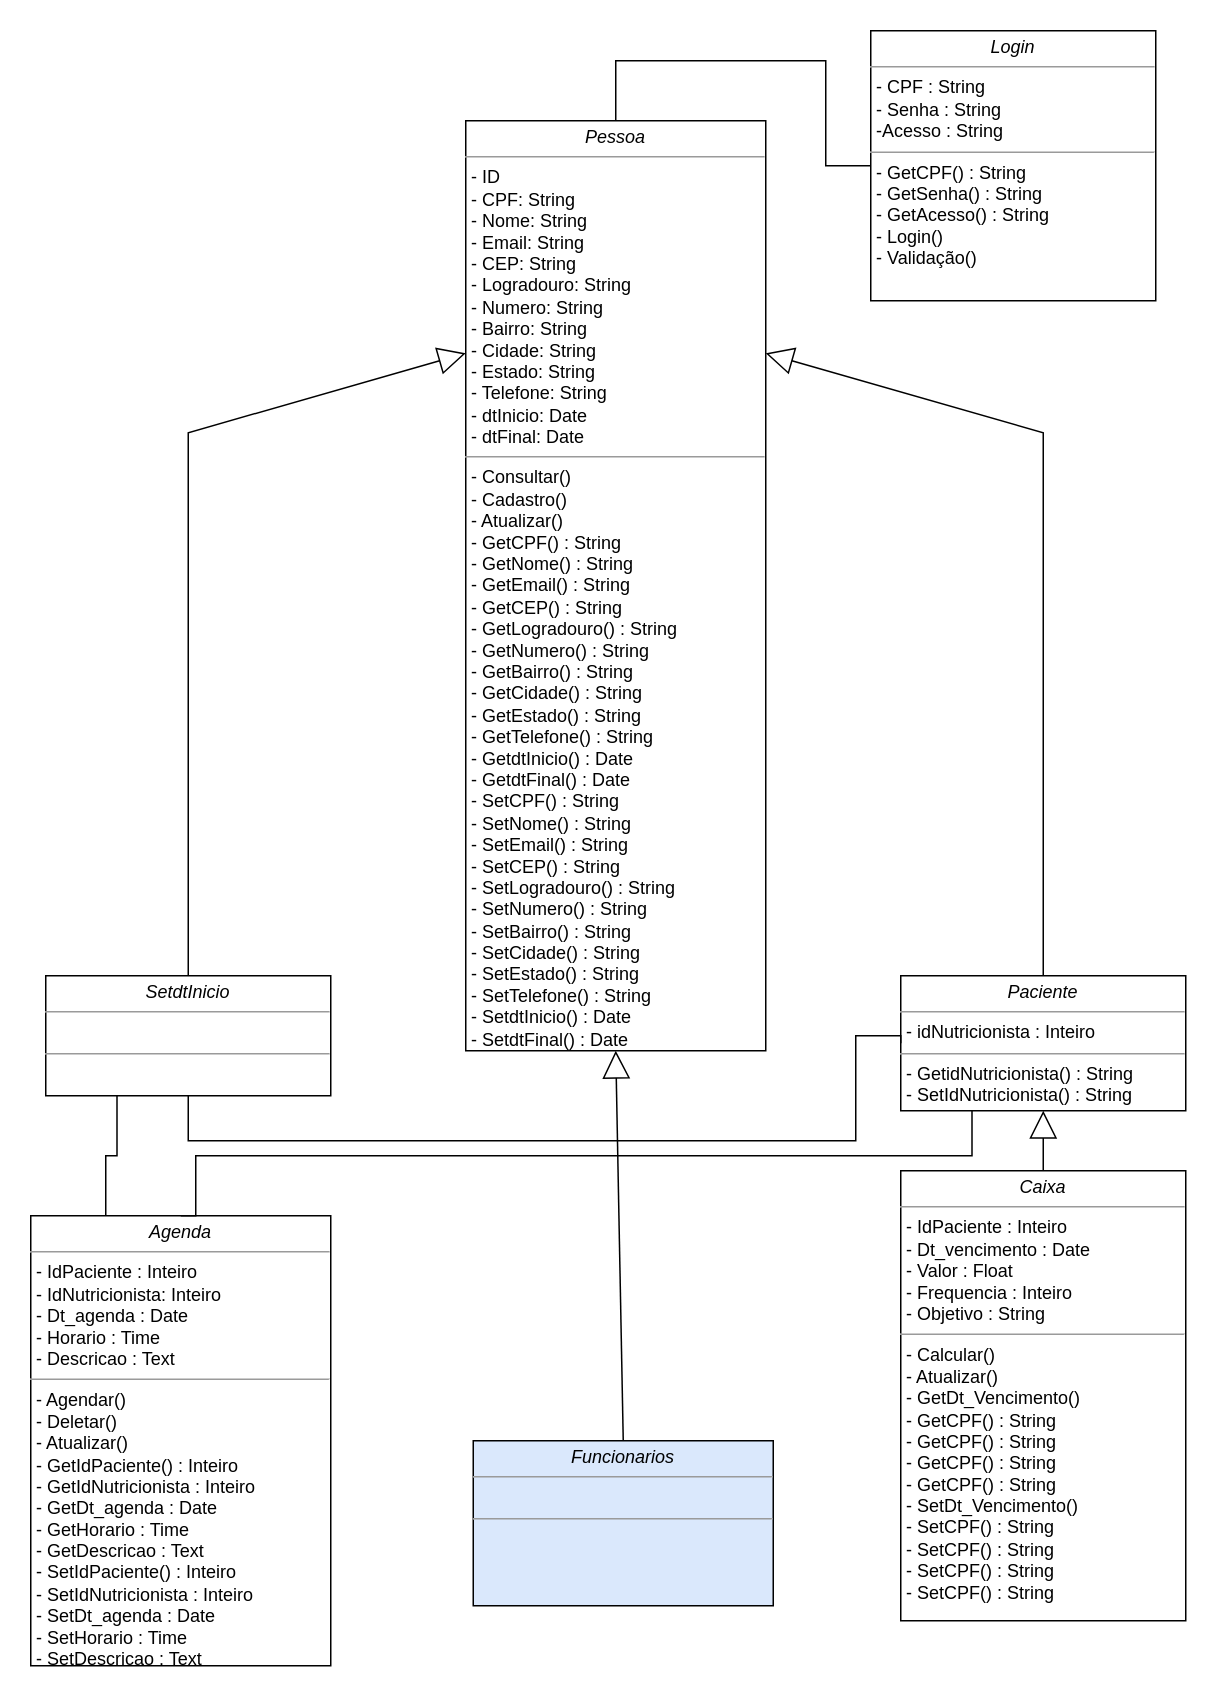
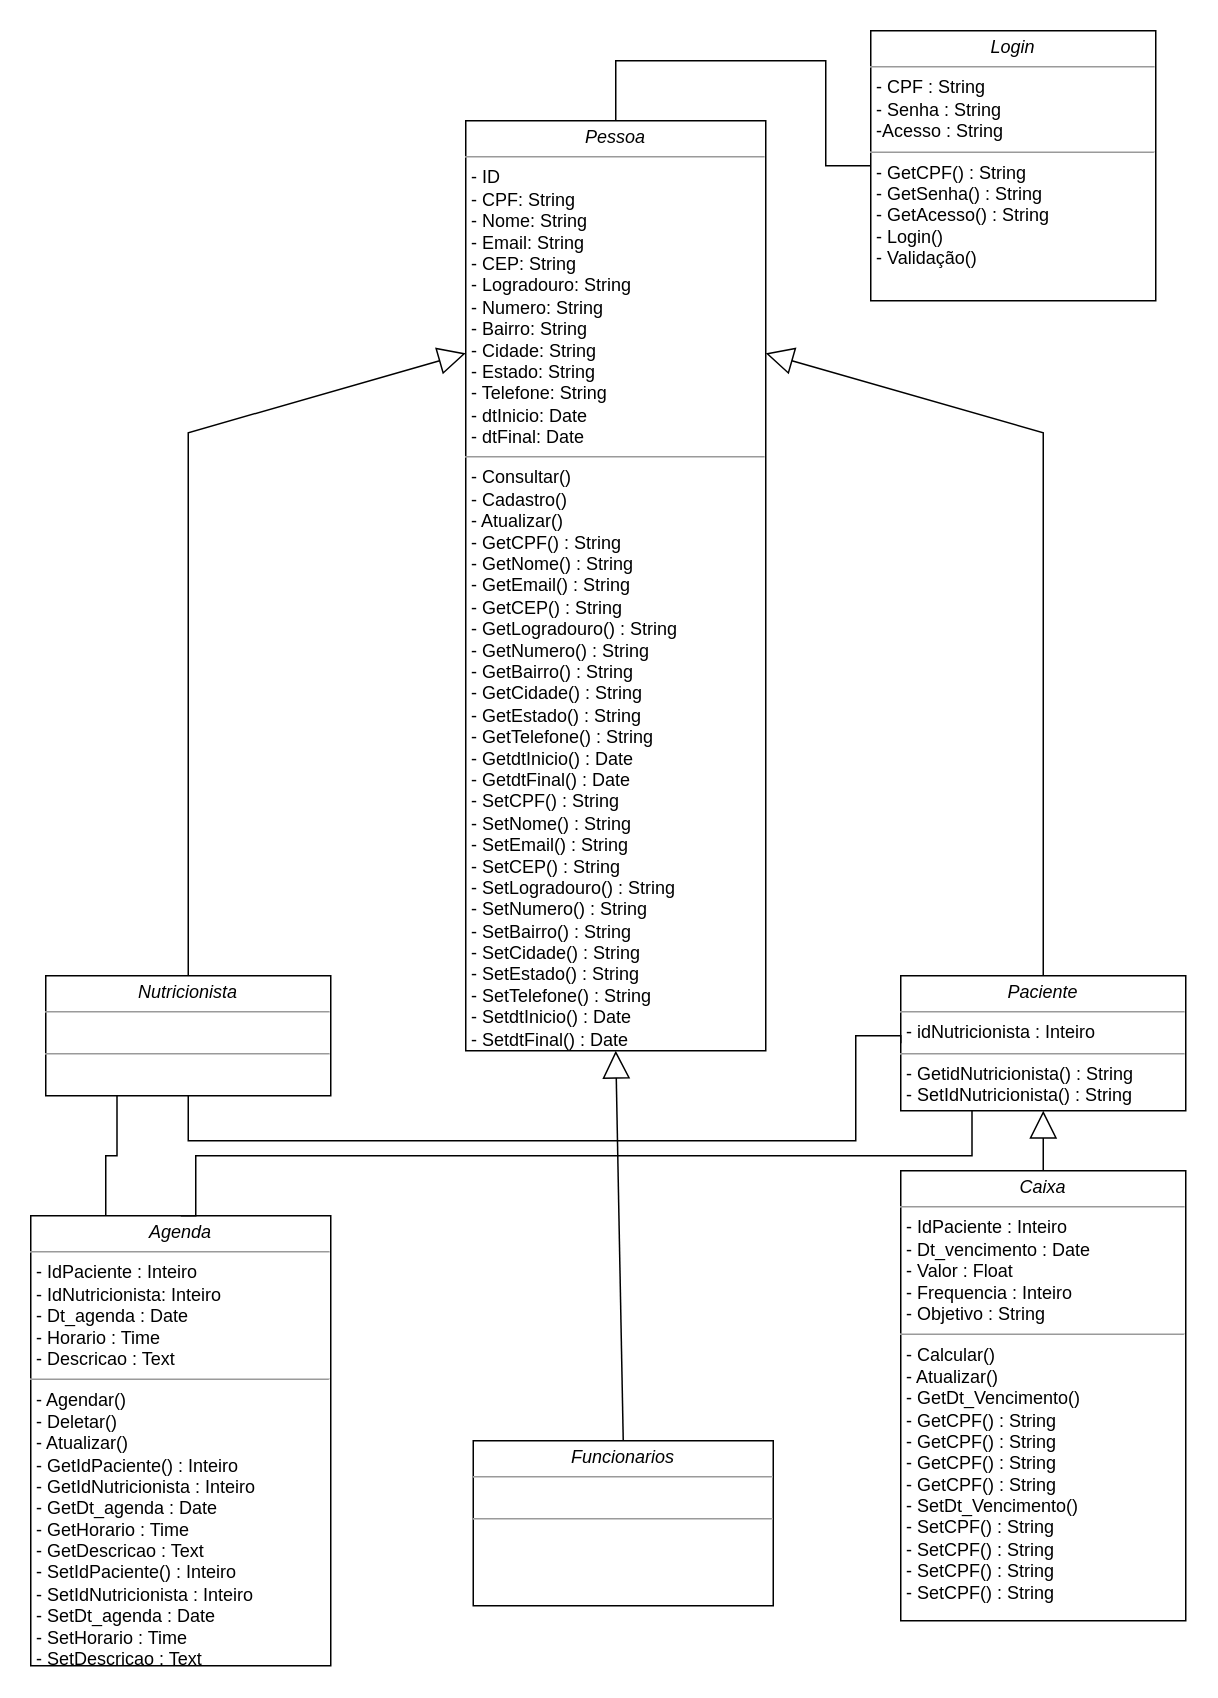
  <mxCell id="0" />
  <mxCell id="1" parent="0" />
- <mxCell id="2" value="&lt;p style=&quot;margin: 0px ; margin-top: 4px ; text-align: center&quot;&gt;&lt;i&gt;SetdtInicio&lt;/i&gt;&lt;/p&gt;&lt;hr size=&quot;1&quot;&gt;&lt;p style=&quot;margin: 0px ; margin-left: 4px&quot;&gt;&lt;br&gt;&lt;/p&gt;&lt;hr size=&quot;1&quot;&gt;&lt;p style=&quot;margin: 0px 0px 0px 4px&quot;&gt;&lt;br&gt;&lt;br&gt;&lt;/p&gt;" style="verticalAlign=top;align=left;overflow=fill;fontSize=12;fontFamily=Helvetica;html=1;rounded=0;shadow=0;comic=0;labelBackgroundColor=none;strokeWidth=1" parent="1" vertex="1"><mxGeometry x="30" y="650" width="190" height="80" as="geometry" /></mxCell>
- <mxCell id="3" value="&lt;p style=&quot;margin: 0px ; margin-top: 4px ; text-align: center&quot;&gt;&lt;i&gt;Funcionarios&lt;/i&gt;&lt;/p&gt;&lt;hr size=&quot;1&quot;&gt;&lt;p style=&quot;margin: 0px ; margin-left: 4px&quot;&gt;&lt;br&gt;&lt;/p&gt;&lt;hr size=&quot;1&quot;&gt;&lt;p style=&quot;margin: 0px 0px 0px 4px&quot;&gt;&lt;br&gt;&lt;/p&gt;" style="verticalAlign=top;align=left;overflow=fill;fontSize=12;fontFamily=Helvetica;html=1;rounded=0;shadow=0;comic=0;labelBackgroundColor=none;strokeWidth=1;fillColor=#dae8fc;" vertex="1" parent="1"><mxGeometry x="315" y="960" width="200" height="110" as="geometry" /></mxCell>
+ <mxCell id="2" value="&lt;p style=&quot;margin: 0px ; margin-top: 4px ; text-align: center&quot;&gt;&lt;i&gt;Nutricionista&lt;/i&gt;&lt;/p&gt;&lt;hr size=&quot;1&quot;&gt;&lt;p style=&quot;margin: 0px ; margin-left: 4px&quot;&gt;&lt;br&gt;&lt;/p&gt;&lt;hr size=&quot;1&quot;&gt;&lt;p style=&quot;margin: 0px 0px 0px 4px&quot;&gt;&lt;br&gt;&lt;br&gt;&lt;/p&gt;" style="verticalAlign=top;align=left;overflow=fill;fontSize=12;fontFamily=Helvetica;html=1;rounded=0;shadow=0;comic=0;labelBackgroundColor=none;strokeWidth=1" parent="1" vertex="1"><mxGeometry x="30" y="650" width="190" height="80" as="geometry" /></mxCell>
+ <mxCell id="3" value="&lt;p style=&quot;margin: 0px ; margin-top: 4px ; text-align: center&quot;&gt;&lt;i&gt;Funcionarios&lt;/i&gt;&lt;/p&gt;&lt;hr size=&quot;1&quot;&gt;&lt;p style=&quot;margin: 0px ; margin-left: 4px&quot;&gt;&lt;br&gt;&lt;/p&gt;&lt;hr size=&quot;1&quot;&gt;&lt;p style=&quot;margin: 0px 0px 0px 4px&quot;&gt;&lt;br&gt;&lt;/p&gt;" style="verticalAlign=top;align=left;overflow=fill;fontSize=12;fontFamily=Helvetica;html=1;rounded=0;shadow=0;comic=0;labelBackgroundColor=none;strokeWidth=1" vertex="1" parent="1"><mxGeometry x="315" y="960" width="200" height="110" as="geometry" /></mxCell>
  <mxCell id="4" value="&lt;p style=&quot;margin: 0px ; margin-top: 4px ; text-align: center&quot;&gt;&lt;i&gt;Paciente&lt;/i&gt;&lt;/p&gt;&lt;hr size=&quot;1&quot;&gt;&lt;p style=&quot;margin: 0px ; margin-left: 4px&quot;&gt;- idNutricionista : Inteiro&lt;br&gt;&lt;/p&gt;&lt;hr size=&quot;1&quot;&gt;&lt;p style=&quot;margin: 0px 0px 0px 4px&quot;&gt;- GetidNutricionista() : String&lt;br&gt;&lt;/p&gt;&lt;p style=&quot;margin: 0px 0px 0px 4px&quot;&gt;- SetIdNutricionista() : String&lt;/p&gt;" style="verticalAlign=top;align=left;overflow=fill;fontSize=12;fontFamily=Helvetica;html=1;rounded=0;shadow=0;comic=0;labelBackgroundColor=none;strokeWidth=1" vertex="1" parent="1"><mxGeometry x="600" y="650" width="190" height="90" as="geometry" /></mxCell>
  <mxCell id="5" value="&lt;p style=&quot;margin: 0px ; margin-top: 4px ; text-align: center&quot;&gt;&lt;i&gt;Pessoa&lt;/i&gt;&lt;/p&gt;&lt;hr size=&quot;1&quot;&gt;&lt;p style=&quot;margin: 0px ; margin-left: 4px&quot;&gt;- ID&lt;/p&gt;&lt;p style=&quot;margin: 0px ; margin-left: 4px&quot;&gt;- CPF: String&lt;br&gt;- Nome: String&lt;/p&gt;&lt;p style=&quot;margin: 0px ; margin-left: 4px&quot;&gt;- Email: String&lt;/p&gt;&lt;p style=&quot;margin: 0px ; margin-left: 4px&quot;&gt;- CEP: String&lt;/p&gt;&lt;p style=&quot;margin: 0px ; margin-left: 4px&quot;&gt;- Logradouro: String&lt;/p&gt;&lt;p style=&quot;margin: 0px ; margin-left: 4px&quot;&gt;- Numero: String&lt;/p&gt;&lt;p style=&quot;margin: 0px ; margin-left: 4px&quot;&gt;- Bairro: String&lt;/p&gt;&lt;p style=&quot;margin: 0px ; margin-left: 4px&quot;&gt;- Cidade: String&lt;/p&gt;&lt;p style=&quot;margin: 0px ; margin-left: 4px&quot;&gt;- Estado: String&lt;/p&gt;&lt;p style=&quot;margin: 0px ; margin-left: 4px&quot;&gt;- Telefone: String&lt;/p&gt;&lt;p style=&quot;margin: 0px ; margin-left: 4px&quot;&gt;- dtInicio: Date&lt;/p&gt;&lt;p style=&quot;margin: 0px ; margin-left: 4px&quot;&gt;- dtFinal: Date&lt;br&gt;&lt;/p&gt;&lt;hr size=&quot;1&quot;&gt;&lt;p style=&quot;margin: 0px 0px 0px 4px&quot;&gt;&lt;span&gt;- Consultar()&lt;/span&gt;&lt;br&gt;&lt;/p&gt;&lt;p style=&quot;margin: 0px 0px 0px 4px&quot;&gt;- Cadastro()&lt;/p&gt;&lt;p style=&quot;margin: 0px 0px 0px 4px&quot;&gt;- Atualizar()&lt;/p&gt;&lt;p style=&quot;margin: 0px 0px 0px 4px&quot;&gt;- GetCPF() : String&lt;br&gt;- GetNome() : String&lt;/p&gt;&lt;p style=&quot;margin: 0px 0px 0px 4px&quot;&gt;- GetEmail() :&amp;nbsp;String&lt;/p&gt;&lt;p style=&quot;margin: 0px 0px 0px 4px&quot;&gt;- GetCEP() :&amp;nbsp;String&lt;/p&gt;&lt;p style=&quot;margin: 0px 0px 0px 4px&quot;&gt;- GetLogradouro() :&amp;nbsp;String&lt;/p&gt;&lt;p style=&quot;margin: 0px 0px 0px 4px&quot;&gt;- GetNumero() :&amp;nbsp;String&lt;/p&gt;&lt;p style=&quot;margin: 0px 0px 0px 4px&quot;&gt;- GetBairro() :&amp;nbsp;String&lt;/p&gt;&lt;p style=&quot;margin: 0px 0px 0px 4px&quot;&gt;- GetCidade() :&amp;nbsp;String&lt;/p&gt;&lt;p style=&quot;margin: 0px 0px 0px 4px&quot;&gt;- GetEstado() :&amp;nbsp;String&lt;/p&gt;&lt;p style=&quot;margin: 0px 0px 0px 4px&quot;&gt;- GetTelefone() :&amp;nbsp;String&lt;/p&gt;&lt;p style=&quot;margin: 0px 0px 0px 4px&quot;&gt;- GetdtInicio() :&amp;nbsp;Date&lt;/p&gt;&lt;p style=&quot;margin: 0px 0px 0px 4px&quot;&gt;- GetdtFinal() :&amp;nbsp;Date&lt;/p&gt;&lt;p style=&quot;margin: 0px 0px 0px 4px&quot;&gt;- SetCPF() : String&lt;br&gt;- SetNome() : String&lt;/p&gt;&lt;p style=&quot;margin: 0px 0px 0px 4px&quot;&gt;- SetEmail() :&amp;nbsp;String&lt;/p&gt;&lt;p style=&quot;margin: 0px 0px 0px 4px&quot;&gt;- SetCEP() :&amp;nbsp;String&lt;/p&gt;&lt;p style=&quot;margin: 0px 0px 0px 4px&quot;&gt;- SetLogradouro() :&amp;nbsp;String&lt;/p&gt;&lt;p style=&quot;margin: 0px 0px 0px 4px&quot;&gt;- SetNumero() :&amp;nbsp;String&lt;/p&gt;&lt;p style=&quot;margin: 0px 0px 0px 4px&quot;&gt;- SetBairro() :&amp;nbsp;String&lt;/p&gt;&lt;p style=&quot;margin: 0px 0px 0px 4px&quot;&gt;- SetCidade() :&amp;nbsp;String&lt;/p&gt;&lt;p style=&quot;margin: 0px 0px 0px 4px&quot;&gt;- SetEstado() :&amp;nbsp;String&lt;/p&gt;&lt;p style=&quot;margin: 0px 0px 0px 4px&quot;&gt;- SetTelefone() :&amp;nbsp;String&lt;/p&gt;&lt;p style=&quot;margin: 0px 0px 0px 4px&quot;&gt;- SetdtInicio() :&amp;nbsp;Date&lt;/p&gt;&lt;p style=&quot;margin: 0px 0px 0px 4px&quot;&gt;- SetdtFinal() :&amp;nbsp;Date&lt;/p&gt;" style="verticalAlign=top;align=left;overflow=fill;fontSize=12;fontFamily=Helvetica;html=1;rounded=0;shadow=0;comic=0;labelBackgroundColor=none;strokeWidth=1" vertex="1" parent="1"><mxGeometry x="310" y="80" width="200" height="620" as="geometry" /></mxCell>
  <mxCell id="6" value="" style="endArrow=block;endSize=16;endFill=0;html=1;rounded=0;exitX=0.5;exitY=0;exitDx=0;exitDy=0;entryX=1;entryY=0.25;entryDx=0;entryDy=0;" edge="1" parent="1" source="4" target="5"><mxGeometry width="160" relative="1" as="geometry"><mxPoint x="340" y="690" as="sourcePoint" /><mxPoint x="530" y="300" as="targetPoint" /><Array as="points"><mxPoint x="695" y="288" /></Array></mxGeometry></mxCell>
  <mxCell id="7" value="" style="endArrow=block;endSize=16;endFill=0;html=1;rounded=0;exitX=0.5;exitY=0;exitDx=0;exitDy=0;entryX=0;entryY=0.25;entryDx=0;entryDy=0;" edge="1" parent="1" source="2" target="5"><mxGeometry width="160" relative="1" as="geometry"><mxPoint x="-40" y="240" as="sourcePoint" /><mxPoint x="240" y="360" as="targetPoint" /><Array as="points"><mxPoint x="125" y="288" /></Array></mxGeometry></mxCell>
  <mxCell id="8" value="" style="endArrow=block;endSize=16;endFill=0;html=1;rounded=0;exitX=0.5;exitY=0;exitDx=0;exitDy=0;entryX=0.5;entryY=1;entryDx=0;entryDy=0;" edge="1" parent="1" source="3" target="5"><mxGeometry x="0.067" width="160" relative="1" as="geometry"><mxPoint x="605" y="689.25" as="sourcePoint" /><mxPoint x="420" y="350" as="targetPoint" /><Array as="points" /><mxPoint as="offset" /></mxGeometry></mxCell>
  <mxCell id="9" value="&lt;p style=&quot;margin: 0px ; margin-top: 4px ; text-align: center&quot;&gt;&lt;i&gt;Caixa&lt;/i&gt;&lt;/p&gt;&lt;hr size=&quot;1&quot;&gt;&lt;p style=&quot;margin: 0px ; margin-left: 4px&quot;&gt;- IdPaciente : Inteiro&lt;br&gt;&lt;/p&gt;&lt;p style=&quot;margin: 0px ; margin-left: 4px&quot;&gt;- Dt_vencimento : Date&lt;/p&gt;&lt;p style=&quot;margin: 0px ; margin-left: 4px&quot;&gt;- Valor : Float&lt;/p&gt;&lt;p style=&quot;margin: 0px ; margin-left: 4px&quot;&gt;- Frequencia : Inteiro&lt;/p&gt;&lt;p style=&quot;margin: 0px ; margin-left: 4px&quot;&gt;- Objetivo : String&amp;nbsp;&lt;/p&gt;&lt;hr size=&quot;1&quot;&gt;&lt;p style=&quot;margin: 0px 0px 0px 4px&quot;&gt;- Calcular()&lt;/p&gt;&lt;p style=&quot;margin: 0px 0px 0px 4px&quot;&gt;- Atualizar()&lt;/p&gt;&lt;p style=&quot;margin: 0px 0px 0px 4px&quot;&gt;- GetDt_Vencimento()&lt;/p&gt;&lt;p style=&quot;margin: 0px 0px 0px 4px&quot;&gt;&lt;span&gt;- GetCPF() : String&lt;/span&gt;&lt;/p&gt;&lt;p style=&quot;margin: 0px 0px 0px 4px&quot;&gt;- GetCPF() : String&lt;br&gt;&lt;/p&gt;&lt;p style=&quot;margin: 0px 0px 0px 4px&quot;&gt;- GetCPF() : String&lt;br&gt;&lt;/p&gt;&lt;p style=&quot;margin: 0px 0px 0px 4px&quot;&gt;- GetCPF() : String&lt;br&gt;&lt;/p&gt;&lt;p style=&quot;margin: 0px 0px 0px 4px&quot;&gt;- SetDt_Vencimento()&lt;/p&gt;&lt;p style=&quot;margin: 0px 0px 0px 4px&quot;&gt;- SetCPF() : String&lt;/p&gt;&lt;p style=&quot;margin: 0px 0px 0px 4px&quot;&gt;- SetCPF() : String&lt;br&gt;&lt;/p&gt;&lt;p style=&quot;margin: 0px 0px 0px 4px&quot;&gt;- SetCPF() : String&lt;br&gt;&lt;/p&gt;&lt;p style=&quot;margin: 0px 0px 0px 4px&quot;&gt;- SetCPF() : String&lt;/p&gt;" style="verticalAlign=top;align=left;overflow=fill;fontSize=12;fontFamily=Helvetica;html=1;rounded=0;shadow=0;comic=0;labelBackgroundColor=none;strokeWidth=1" vertex="1" parent="1"><mxGeometry x="600" y="780" width="190" height="300" as="geometry" /></mxCell>
  <mxCell id="10" value="" style="endArrow=block;endSize=16;endFill=0;html=1;rounded=0;exitX=0.5;exitY=0;exitDx=0;exitDy=0;entryX=0.5;entryY=1;entryDx=0;entryDy=0;" edge="1" parent="1" source="9" target="4"><mxGeometry width="160" relative="1" as="geometry"><mxPoint x="640" y="740" as="sourcePoint" /><mxPoint x="800" y="740" as="targetPoint" /></mxGeometry></mxCell>
  <mxCell id="11" value="" style="endArrow=none;html=1;edgeStyle=orthogonalEdgeStyle;rounded=0;exitX=0.5;exitY=1;exitDx=0;exitDy=0;entryX=0;entryY=0.5;entryDx=0;entryDy=0;" edge="1" parent="1" source="2" target="4"><mxGeometry relative="1" as="geometry"><mxPoint x="180" y="770" as="sourcePoint" /><mxPoint x="340" y="770" as="targetPoint" /><Array as="points"><mxPoint x="125" y="760" /><mxPoint x="570" y="760" /><mxPoint x="570" y="690" /></Array></mxGeometry></mxCell>
  <mxCell id="12" value="&lt;p style=&quot;margin: 0px ; margin-top: 4px ; text-align: center&quot;&gt;&lt;i&gt;Login&lt;/i&gt;&lt;/p&gt;&lt;hr size=&quot;1&quot;&gt;&lt;p style=&quot;margin: 0px ; margin-left: 4px&quot;&gt;- CPF : String&lt;/p&gt;&lt;p style=&quot;margin: 0px ; margin-left: 4px&quot;&gt;- Senha : String&lt;/p&gt;&lt;p style=&quot;margin: 0px ; margin-left: 4px&quot;&gt;-Acesso : String&lt;/p&gt;&lt;hr size=&quot;1&quot;&gt;&lt;p style=&quot;margin: 0px 0px 0px 4px&quot;&gt;- GetCPF() : String&lt;/p&gt;&lt;p style=&quot;margin: 0px 0px 0px 4px&quot;&gt;- GetSenha() : String&lt;/p&gt;&lt;p style=&quot;margin: 0px 0px 0px 4px&quot;&gt;- GetAcesso() : String&lt;/p&gt;&lt;p style=&quot;margin: 0px 0px 0px 4px&quot;&gt;- Login()&lt;/p&gt;&lt;p style=&quot;margin: 0px 0px 0px 4px&quot;&gt;- Validação()&lt;br&gt;&lt;br&gt;&lt;/p&gt;" style="verticalAlign=top;align=left;overflow=fill;fontSize=12;fontFamily=Helvetica;html=1;rounded=0;shadow=0;comic=0;labelBackgroundColor=none;strokeWidth=1" vertex="1" parent="1"><mxGeometry x="580" y="20" width="190" height="180" as="geometry" /></mxCell>
  <mxCell id="13" value="" style="endArrow=none;html=1;edgeStyle=orthogonalEdgeStyle;rounded=0;entryX=0;entryY=0.5;entryDx=0;entryDy=0;exitX=0.5;exitY=0;exitDx=0;exitDy=0;" edge="1" parent="1" source="5" target="12"><mxGeometry relative="1" as="geometry"><mxPoint x="415" y="109.5" as="sourcePoint" /><mxPoint x="575" y="109.5" as="targetPoint" /><Array as="points"><mxPoint x="410" y="40" /><mxPoint x="550" y="40" /><mxPoint x="550" y="110" /></Array></mxGeometry></mxCell>
  <mxCell id="14" value="&lt;p style=&quot;margin: 0px ; margin-top: 4px ; text-align: center&quot;&gt;&lt;i&gt;Agenda&lt;/i&gt;&lt;/p&gt;&lt;hr size=&quot;1&quot;&gt;&lt;p style=&quot;margin: 0px ; margin-left: 4px&quot;&gt;- IdPaciente : Inteiro&lt;/p&gt;&lt;p style=&quot;margin: 0px ; margin-left: 4px&quot;&gt;- IdNutricionista: Inteiro&lt;/p&gt;&lt;p style=&quot;margin: 0px ; margin-left: 4px&quot;&gt;- Dt_agenda : Date&lt;/p&gt;&lt;p style=&quot;margin: 0px ; margin-left: 4px&quot;&gt;- Horario : Time&lt;/p&gt;&lt;p style=&quot;margin: 0px ; margin-left: 4px&quot;&gt;- Descricao : Text&lt;/p&gt;&lt;hr size=&quot;1&quot;&gt;&lt;p style=&quot;margin: 0px 0px 0px 4px&quot;&gt;- Agendar()&lt;/p&gt;&lt;p style=&quot;margin: 0px 0px 0px 4px&quot;&gt;- Deletar()&lt;/p&gt;&lt;p style=&quot;margin: 0px 0px 0px 4px&quot;&gt;- Atualizar()&lt;/p&gt;&lt;p style=&quot;margin: 0px 0px 0px 4px&quot;&gt;- GetIdPaciente() : Inteiro&lt;/p&gt;&lt;p style=&quot;margin: 0px 0px 0px 4px&quot;&gt;- GetIdNutricionista : Inteiro&lt;/p&gt;&lt;p style=&quot;margin: 0px 0px 0px 4px&quot;&gt;- GetDt_agenda : Date&lt;/p&gt;&lt;p style=&quot;margin: 0px 0px 0px 4px&quot;&gt;- GetHorario : Time&lt;/p&gt;&lt;p style=&quot;margin: 0px 0px 0px 4px&quot;&gt;- GetDescricao : Text&lt;/p&gt;&lt;p style=&quot;margin: 0px 0px 0px 4px&quot;&gt;- SetIdPaciente() : Inteiro&lt;/p&gt;&lt;p style=&quot;margin: 0px 0px 0px 4px&quot;&gt;- SetIdNutricionista : Inteiro&lt;/p&gt;&lt;p style=&quot;margin: 0px 0px 0px 4px&quot;&gt;- SetDt_agenda : Date&lt;/p&gt;&lt;p style=&quot;margin: 0px 0px 0px 4px&quot;&gt;- SetHorario : Time&lt;/p&gt;&lt;p style=&quot;margin: 0px 0px 0px 4px&quot;&gt;- SetDescricao : Text&lt;/p&gt;" style="verticalAlign=top;align=left;overflow=fill;fontSize=12;fontFamily=Helvetica;html=1;rounded=0;shadow=0;comic=0;labelBackgroundColor=none;strokeWidth=1" vertex="1" parent="1"><mxGeometry x="20" y="810" width="200" height="300" as="geometry" /></mxCell>
  <mxCell id="15" value="" style="endArrow=none;html=1;edgeStyle=orthogonalEdgeStyle;rounded=0;exitX=0.5;exitY=0;exitDx=0;exitDy=0;entryX=0.25;entryY=1;entryDx=0;entryDy=0;" edge="1" parent="1" source="14" target="4"><mxGeometry relative="1" as="geometry"><mxPoint x="120" y="770" as="sourcePoint" /><mxPoint x="360" y="760" as="targetPoint" /><Array as="points"><mxPoint x="130" y="810" /><mxPoint x="130" y="770" /><mxPoint x="648" y="770" /></Array></mxGeometry></mxCell>
  <mxCell id="16" value="" style="endArrow=none;html=1;edgeStyle=orthogonalEdgeStyle;rounded=0;exitX=0.25;exitY=1;exitDx=0;exitDy=0;entryX=0.25;entryY=0;entryDx=0;entryDy=0;" edge="1" parent="1" source="2" target="14"><mxGeometry relative="1" as="geometry"><mxPoint x="0" y="740" as="sourcePoint" /><mxPoint x="160" y="740" as="targetPoint" /><Array as="points"><mxPoint x="78" y="770" /><mxPoint x="70" y="770" /></Array></mxGeometry></mxCell>
